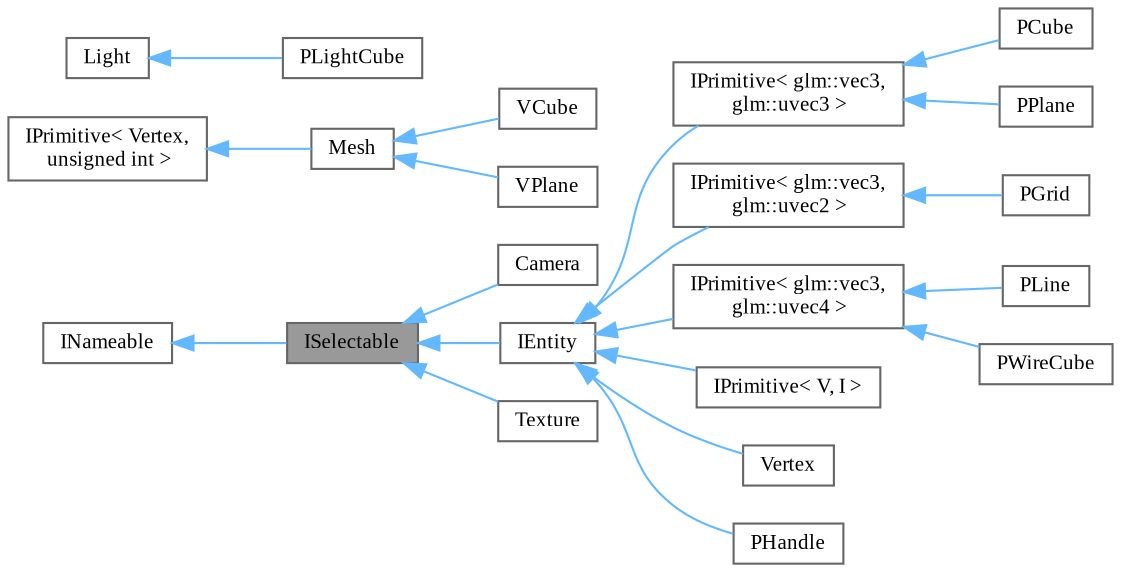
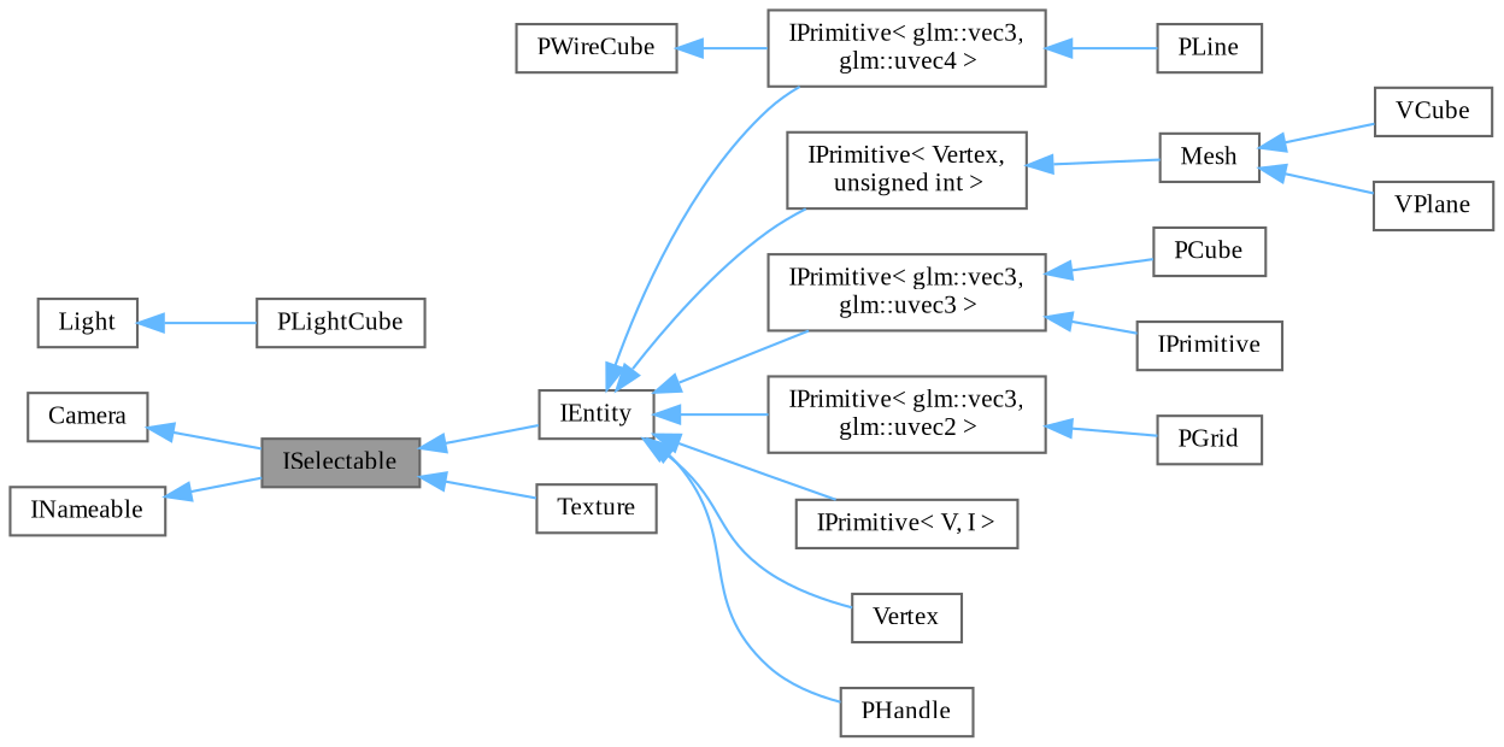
  digraph {
    fontname="Liberation Serif"
    rankdir=LR
    node [color=gray40 fillcolor=white fontname="Liberation Serif" fontsize=10 shape=box style=filled]
    edge [color=steelblue1 dir=back fontname="Liberation Serif" fontsize=10 labelfontname=Helvetica labelfontsize=10 style=solid]
    n1 [fillcolor=grey60 fontcolor=black height=0.2 label=ISelectable width=0.4]
    n2 [height=0.2 label=Camera width=0.4]
    n3 [height=0.2 label=IEntity width=0.4]
    n4 [height=0.2 label=Texture width=0.4]
    n5 [height=0.2 label="IPrimitive\< Vertex,\l unsigned int \>" width=0.4]
    n6 [height=0.2 label="IPrimitive\< glm::vec3,\l glm::uvec3 \>" width=0.4]
    n7 [height=0.2 label="IPrimitive\< glm::vec3,\l glm::uvec2 \>" width=0.4]
    n8 [height=0.2 label="IPrimitive\< glm::vec3,\l glm::uvec4 \>" width=0.4]
    n9 [height=0.2 label="IPrimitive\< V, I \>" width=0.4]
    n10 [height=0.2 label=Vertex width=0.4]
    n11 [height=0.2 label=PHandle width=0.4]
    n12 [height=0.2 label=Light width=0.4]
    n13 [height=0.2 label=PLightCube width=0.4]
    n14 [height=0.2 label=INameable width=0.4]
    n15 [height=0.2 label=Mesh width=0.4]
    n16 [height=0.2 label=PCube width=0.4]
-   n17 [height=0.2 label=PPlane width=0.4]
+   n17 [height=0.2 label=IPrimitive width=0.4]
    n18 [height=0.2 label=PGrid width=0.4]
    n19 [height=0.2 label=PLine width=0.4]
    n20 [height=0.2 label=PWireCube width=0.4]
    n21 [height=0.2 label=VCube width=0.4]
    n22 [height=0.2 label=VPlane width=0.4]
-   n1 -> n2
+   n2 -> n1
    n1 -> n3
    n1 -> n4
+   n3 -> n5
    n3 -> n6
    n3 -> n7
    n3 -> n8
    n3 -> n9
    n3 -> n10
    n3 -> n11
    n5 -> n15
    n6 -> n16
    n6 -> n17
    n7 -> n18
    n8 -> n19
-   n8 -> n20
+   n20 -> n8
    n12 -> n13
    n14 -> n1
    n15 -> n21
    n15 -> n22
  }
